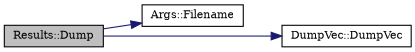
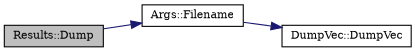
  digraph {
    fontname="DejaVu Serif"
    rankdir=LR
    node [color=black fillcolor=white fontname="DejaVu Serif" fontsize=10 shape=record style=filled]
    edge [color=midnightblue fontname="DejaVu Serif" fontsize=10 labelfontname=Helvetica labelfontsize=10 style=solid]
    n1 [fillcolor=grey75 fontcolor=black height=0.2 label="Results::Dump" width=0.4]
    n2 [height=0.2 label="Args::Filename" width=0.4]
    n3 [height=0.2 label="DumpVec::DumpVec" width=0.4]
    n1 -> n2
-   n1 -> n3
+   n2 -> n3
  }
